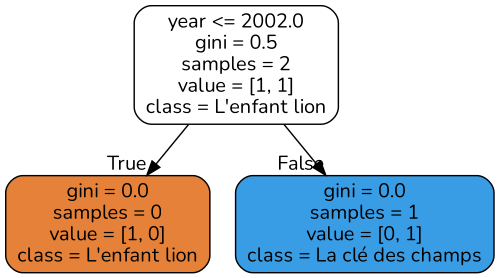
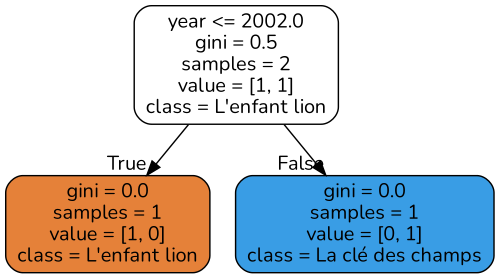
  digraph {
    fontname=Nunito
    node [color=black fontname=Nunito shape=box style="filled, rounded"]
    edge [fontname=Nunito labeldistance=2.5]
    n1 [fillcolor="#ffffff" label="year <= 2002.0\ngini = 0.5\nsamples = 2\nvalue = [1, 1]\nclass = L'enfant lion"]
-   n2 [fillcolor="#e58139" label="gini = 0.0\nsamples = 0\nvalue = [1, 0]\nclass = L'enfant lion"]
+   n2 [fillcolor="#e58139" label="gini = 0.0\nsamples = 1\nvalue = [1, 0]\nclass = L'enfant lion"]
    n3 [fillcolor="#399de5" label="gini = 0.0\nsamples = 1\nvalue = [0, 1]\nclass = La clé des champs"]
    n1 -> n2 [headlabel=True labelangle=45]
    n1 -> n3 [headlabel=False labelangle=-45]
  }
